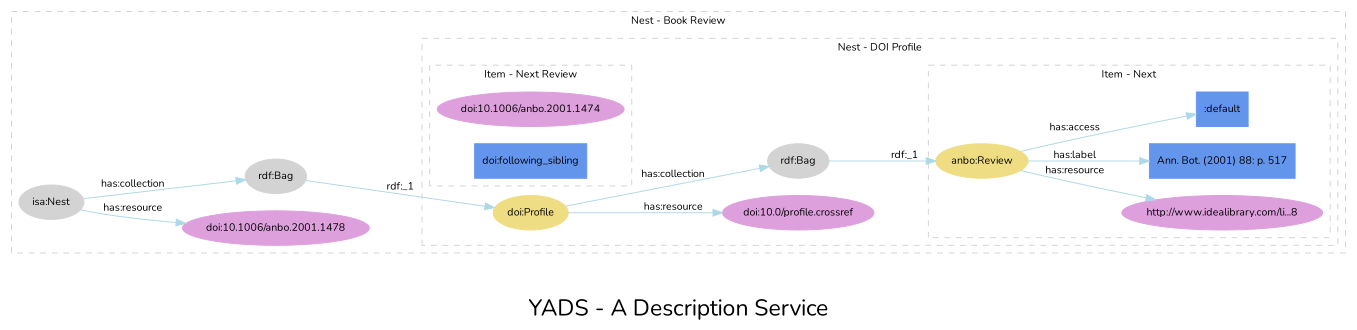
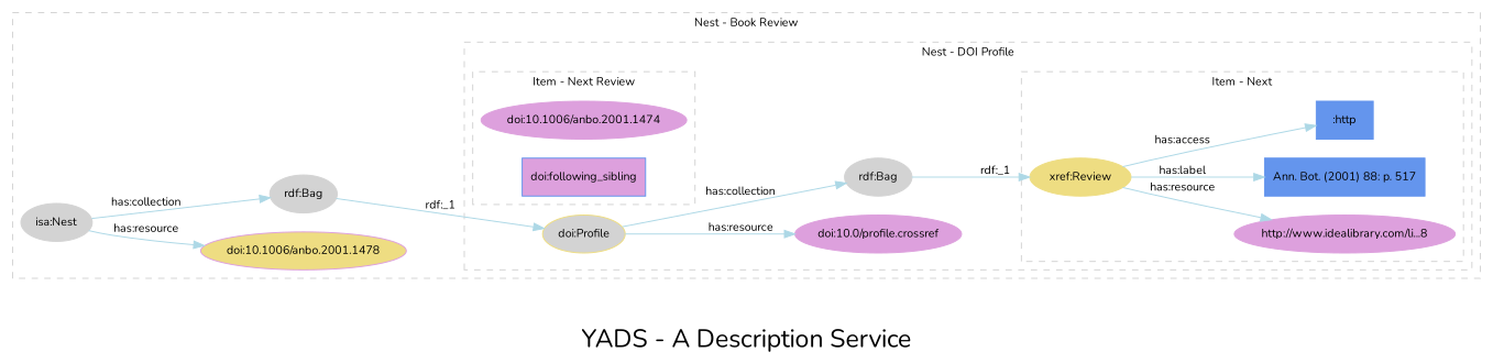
  digraph {
    fontname=Nunito
    fontsize=24
    label="YADS - A Description Service"
    rankdir=LR
    node [color=plum fontcolor=black fontname=Nunito fontsize=11 style=filled]
    edge [color=lightblue fontcolor=black fontname=Nunito fontsize=11 style=filled]
-   n1 [color=lightgoldenrod label="anbo:Review"]
+   n1 [color=lightgoldenrod label="xref:Review"]
    "http://www.idealibrary.com/li...8"
    n3 [color=cornflowerblue label="Ann. Bot. (2001) 88: p. 517" shape=box]
-   n4 [color=cornflowerblue label=":default" shape=box]
+   n4 [color=cornflowerblue label=":http" shape=box]
    "doi:10.1006/anbo.2001.1474"
-   n6 [color=cornflowerblue label="doi:following_sibling" shape=box]
-   n7 [color=lightgoldenrod label="doi:Profile"]
+   n6 [color=cornflowerblue label="doi:following_sibling" shape=box fillcolor=plum]
+   n7 [color=lightgoldenrod label="doi:Profile" fillcolor=lightgrey]
    "doi:10.0/profile.crossref"
    n9 [color=lightgrey label="rdf:Bag"]
    n10 [color=lightgrey label="isa:Nest"]
-   "doi:10.1006/anbo.2001.1478"
+   "doi:10.1006/anbo.2001.1478" [fillcolor=lightgoldenrod]
    n12 [color=lightgrey label="rdf:Bag"]
    subgraph cluster_1 {
      color=lightgrey
      fontcolor=black
      fontsize=11
      label="Nest - Book Review"
      style=dashed
      n10
      "doi:10.1006/anbo.2001.1478"
      n12
      subgraph cluster_2 {
        color=lightgrey
        fontcolor=black
        fontsize=11
        label="Nest - DOI Profile"
        style=dashed
        n7
        "doi:10.0/profile.crossref"
        n9
        subgraph cluster_3 {
          color=lightgrey
          fontcolor=black
          fontsize=11
          label="Item - Next"
          style=dashed
          n1
          "http://www.idealibrary.com/li...8"
          n3
          n4
        }
        subgraph cluster_4 {
          color=lightgrey
          fontcolor=black
          fontsize=11
          label="Item - Next Review"
          style=dashed
          "doi:10.1006/anbo.2001.1474"
          n6
        }
      }
    }
    n1 -> "http://www.idealibrary.com/li...8" [label="has:resource"]
    n1 -> n3 [label="has:label"]
    n1 -> n4 [label="has:access"]
    n7 -> "doi:10.0/profile.crossref" [label="has:resource"]
    n7 -> n9 [label="has:collection"]
    n9 -> n1 [label="rdf:_1"]
    n10 -> "doi:10.1006/anbo.2001.1478" [label="has:resource"]
    n10 -> n12 [label="has:collection"]
    n12 -> n7 [label="rdf:_1"]
  }
